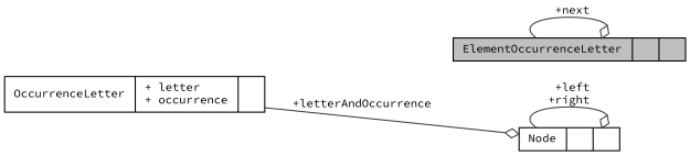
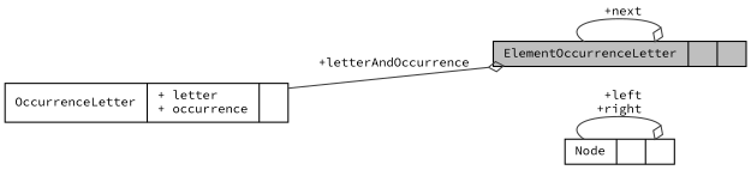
  digraph {
    fontname="Source Code Pro"
    rankdir=LR
    node [color=black fillcolor=white fontname="Source Code Pro" fontsize=10 shape=record style=filled]
    edge [arrowhead=odiamond color=grey25 fontname="Source Code Pro" fontsize=10 labelfontname=Helvetica labelfontsize=10 style=solid]
    n1 [fillcolor=grey75 fontcolor=black height=0.2 label="{ElementOccurrenceLetter\n||}" width=0.4]
    n2 [height=0.2 label="{Node\n||}" width=0.4]
    n3 [height=0.2 label="{OccurrenceLetter\n|+ letter\l+ occurrence\l|}" width=0.4]
    n1 -> n1 [label=" +next"]
    n2 -> n2 [label=" +left\n+right"]
-   n3 -> n2 [label=" +letterAndOccurrence"]
+   n3 -> n1 [label=" +letterAndOccurrence"]
  }
